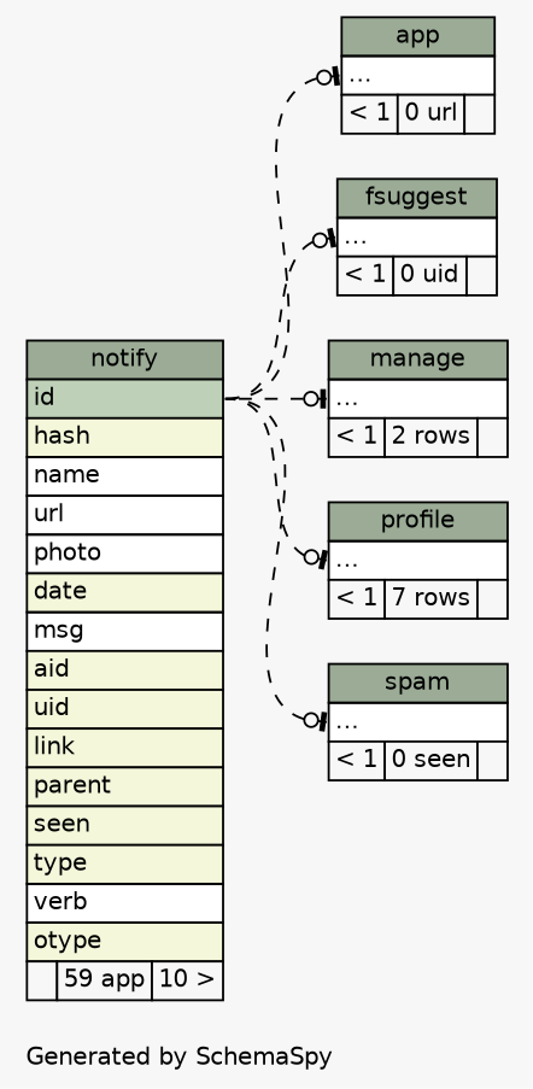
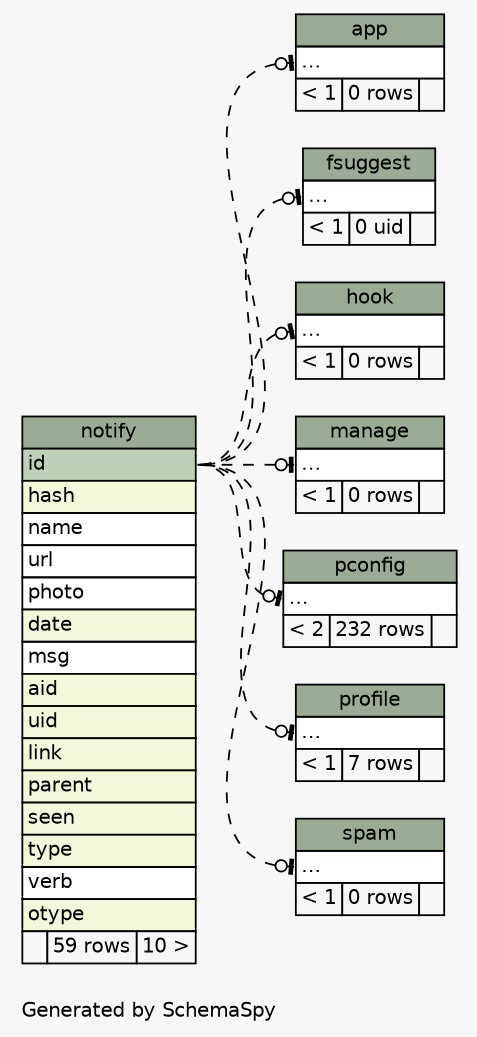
  digraph {
    bgcolor="#f7f7f7"
    fontname=Helvetica
    fontsize=11
    label="\nGenerated by SchemaSpy"
    labeljust=l
    nodesep=0.18
    rankdir=RL
    ranksep=0.46
    node [fontname=Helvetica fontsize=11 shape=plaintext]
    edge [arrowhead=none arrowsize=0.8 arrowtail=teeodot dir=back headport="id:e" style=dashed tailport="elipses:w"]
-   n1 [label=<     <TABLE BORDER="0" CELLBORDER="1" CELLSPACING="0" BGCOLOR="#ffffff">       <TR><TD COLSPAN="3" BGCOLOR="#9bab96" ALIGN="CENTER">notify</TD></TR>       <TR><TD PORT="id" COLSPAN="3" BGCOLOR="#bed1b8" ALIGN="LEFT">id</TD></TR>       <TR><TD PORT="hash" COLSPAN="3" BGCOLOR="#f4f7da" ALIGN="LEFT">hash</TD></TR>       <TR><TD PORT="name" COLSPAN="3" ALIGN="LEFT">name</TD></TR>       <TR><TD PORT="url" COLSPAN="3" ALIGN="LEFT">url</TD></TR>       <TR><TD PORT="photo" COLSPAN="3" ALIGN="LEFT">photo</TD></TR>       <TR><TD PORT="date" COLSPAN="3" BGCOLOR="#f4f7da" ALIGN="LEFT">date</TD></TR>       <TR><TD PORT="msg" COLSPAN="3" ALIGN="LEFT">msg</TD></TR>       <TR><TD PORT="aid" COLSPAN="3" BGCOLOR="#f4f7da" ALIGN="LEFT">aid</TD></TR>       <TR><TD PORT="uid" COLSPAN="3" BGCOLOR="#f4f7da" ALIGN="LEFT">uid</TD></TR>       <TR><TD PORT="link" COLSPAN="3" BGCOLOR="#f4f7da" ALIGN="LEFT">link</TD></TR>       <TR><TD PORT="parent" COLSPAN="3" BGCOLOR="#f4f7da" ALIGN="LEFT">parent</TD></TR>       <TR><TD PORT="seen" COLSPAN="3" BGCOLOR="#f4f7da" ALIGN="LEFT">seen</TD></TR>       <TR><TD PORT="type" COLSPAN="3" BGCOLOR="#f4f7da" ALIGN="LEFT">type</TD></TR>       <TR><TD PORT="verb" COLSPAN="3" ALIGN="LEFT">verb</TD></TR>       <TR><TD PORT="otype" COLSPAN="3" BGCOLOR="#f4f7da" ALIGN="LEFT">otype</TD></TR>       <TR><TD ALIGN="LEFT" BGCOLOR="#f7f7f7">  </TD><TD ALIGN="RIGHT" BGCOLOR="#f7f7f7">59 app</TD><TD ALIGN="RIGHT" BGCOLOR="#f7f7f7">10 &gt;</TD></TR>     </TABLE>>]
-   n2 [label=<     <TABLE BORDER="0" CELLBORDER="1" CELLSPACING="0" BGCOLOR="#ffffff">       <TR><TD COLSPAN="3" BGCOLOR="#9bab96" ALIGN="CENTER">app</TD></TR>       <TR><TD PORT="elipses" COLSPAN="3" ALIGN="LEFT">...</TD></TR>       <TR><TD ALIGN="LEFT" BGCOLOR="#f7f7f7">&lt; 1</TD><TD ALIGN="RIGHT" BGCOLOR="#f7f7f7">0 url</TD><TD ALIGN="RIGHT" BGCOLOR="#f7f7f7">  </TD></TR>     </TABLE>>]
+   n1 [label=<     <TABLE BORDER="0" CELLBORDER="1" CELLSPACING="0" BGCOLOR="#ffffff">       <TR><TD COLSPAN="3" BGCOLOR="#9bab96" ALIGN="CENTER">notify</TD></TR>       <TR><TD PORT="id" COLSPAN="3" BGCOLOR="#bed1b8" ALIGN="LEFT">id</TD></TR>       <TR><TD PORT="hash" COLSPAN="3" BGCOLOR="#f4f7da" ALIGN="LEFT">hash</TD></TR>       <TR><TD PORT="name" COLSPAN="3" ALIGN="LEFT">name</TD></TR>       <TR><TD PORT="url" COLSPAN="3" ALIGN="LEFT">url</TD></TR>       <TR><TD PORT="photo" COLSPAN="3" ALIGN="LEFT">photo</TD></TR>       <TR><TD PORT="date" COLSPAN="3" BGCOLOR="#f4f7da" ALIGN="LEFT">date</TD></TR>       <TR><TD PORT="msg" COLSPAN="3" ALIGN="LEFT">msg</TD></TR>       <TR><TD PORT="aid" COLSPAN="3" BGCOLOR="#f4f7da" ALIGN="LEFT">aid</TD></TR>       <TR><TD PORT="uid" COLSPAN="3" BGCOLOR="#f4f7da" ALIGN="LEFT">uid</TD></TR>       <TR><TD PORT="link" COLSPAN="3" BGCOLOR="#f4f7da" ALIGN="LEFT">link</TD></TR>       <TR><TD PORT="parent" COLSPAN="3" BGCOLOR="#f4f7da" ALIGN="LEFT">parent</TD></TR>       <TR><TD PORT="seen" COLSPAN="3" BGCOLOR="#f4f7da" ALIGN="LEFT">seen</TD></TR>       <TR><TD PORT="type" COLSPAN="3" BGCOLOR="#f4f7da" ALIGN="LEFT">type</TD></TR>       <TR><TD PORT="verb" COLSPAN="3" ALIGN="LEFT">verb</TD></TR>       <TR><TD PORT="otype" COLSPAN="3" BGCOLOR="#f4f7da" ALIGN="LEFT">otype</TD></TR>       <TR><TD ALIGN="LEFT" BGCOLOR="#f7f7f7">  </TD><TD ALIGN="RIGHT" BGCOLOR="#f7f7f7">59 rows</TD><TD ALIGN="RIGHT" BGCOLOR="#f7f7f7">10 &gt;</TD></TR>     </TABLE>>]
+   n2 [label=<     <TABLE BORDER="0" CELLBORDER="1" CELLSPACING="0" BGCOLOR="#ffffff">       <TR><TD COLSPAN="3" BGCOLOR="#9bab96" ALIGN="CENTER">app</TD></TR>       <TR><TD PORT="elipses" COLSPAN="3" ALIGN="LEFT">...</TD></TR>       <TR><TD ALIGN="LEFT" BGCOLOR="#f7f7f7">&lt; 1</TD><TD ALIGN="RIGHT" BGCOLOR="#f7f7f7">0 rows</TD><TD ALIGN="RIGHT" BGCOLOR="#f7f7f7">  </TD></TR>     </TABLE>>]
    n3 [label=<     <TABLE BORDER="0" CELLBORDER="1" CELLSPACING="0" BGCOLOR="#ffffff">       <TR><TD COLSPAN="3" BGCOLOR="#9bab96" ALIGN="CENTER">fsuggest</TD></TR>       <TR><TD PORT="elipses" COLSPAN="3" ALIGN="LEFT">...</TD></TR>       <TR><TD ALIGN="LEFT" BGCOLOR="#f7f7f7">&lt; 1</TD><TD ALIGN="RIGHT" BGCOLOR="#f7f7f7">0 uid</TD><TD ALIGN="RIGHT" BGCOLOR="#f7f7f7">  </TD></TR>     </TABLE>>]
-   n5 [label=<     <TABLE BORDER="0" CELLBORDER="1" CELLSPACING="0" BGCOLOR="#ffffff">       <TR><TD COLSPAN="3" BGCOLOR="#9bab96" ALIGN="CENTER">manage</TD></TR>       <TR><TD PORT="elipses" COLSPAN="3" ALIGN="LEFT">...</TD></TR>       <TR><TD ALIGN="LEFT" BGCOLOR="#f7f7f7">&lt; 1</TD><TD ALIGN="RIGHT" BGCOLOR="#f7f7f7">2 rows</TD><TD ALIGN="RIGHT" BGCOLOR="#f7f7f7">  </TD></TR>     </TABLE>>]
+   n4 [label=<     <TABLE BORDER="0" CELLBORDER="1" CELLSPACING="0" BGCOLOR="#ffffff">       <TR><TD COLSPAN="3" BGCOLOR="#9bab96" ALIGN="CENTER">hook</TD></TR>       <TR><TD PORT="elipses" COLSPAN="3" ALIGN="LEFT">...</TD></TR>       <TR><TD ALIGN="LEFT" BGCOLOR="#f7f7f7">&lt; 1</TD><TD ALIGN="RIGHT" BGCOLOR="#f7f7f7">0 rows</TD><TD ALIGN="RIGHT" BGCOLOR="#f7f7f7">  </TD></TR>     </TABLE>>]
+   n5 [label=<     <TABLE BORDER="0" CELLBORDER="1" CELLSPACING="0" BGCOLOR="#ffffff">       <TR><TD COLSPAN="3" BGCOLOR="#9bab96" ALIGN="CENTER">manage</TD></TR>       <TR><TD PORT="elipses" COLSPAN="3" ALIGN="LEFT">...</TD></TR>       <TR><TD ALIGN="LEFT" BGCOLOR="#f7f7f7">&lt; 1</TD><TD ALIGN="RIGHT" BGCOLOR="#f7f7f7">0 rows</TD><TD ALIGN="RIGHT" BGCOLOR="#f7f7f7">  </TD></TR>     </TABLE>>]
+   n6 [label=<     <TABLE BORDER="0" CELLBORDER="1" CELLSPACING="0" BGCOLOR="#ffffff">       <TR><TD COLSPAN="3" BGCOLOR="#9bab96" ALIGN="CENTER">pconfig</TD></TR>       <TR><TD PORT="elipses" COLSPAN="3" ALIGN="LEFT">...</TD></TR>       <TR><TD ALIGN="LEFT" BGCOLOR="#f7f7f7">&lt; 2</TD><TD ALIGN="RIGHT" BGCOLOR="#f7f7f7">232 rows</TD><TD ALIGN="RIGHT" BGCOLOR="#f7f7f7">  </TD></TR>     </TABLE>>]
    n7 [label=<     <TABLE BORDER="0" CELLBORDER="1" CELLSPACING="0" BGCOLOR="#ffffff">       <TR><TD COLSPAN="3" BGCOLOR="#9bab96" ALIGN="CENTER">profile</TD></TR>       <TR><TD PORT="elipses" COLSPAN="3" ALIGN="LEFT">...</TD></TR>       <TR><TD ALIGN="LEFT" BGCOLOR="#f7f7f7">&lt; 1</TD><TD ALIGN="RIGHT" BGCOLOR="#f7f7f7">7 rows</TD><TD ALIGN="RIGHT" BGCOLOR="#f7f7f7">  </TD></TR>     </TABLE>>]
-   n8 [label=<     <TABLE BORDER="0" CELLBORDER="1" CELLSPACING="0" BGCOLOR="#ffffff">       <TR><TD COLSPAN="3" BGCOLOR="#9bab96" ALIGN="CENTER">spam</TD></TR>       <TR><TD PORT="elipses" COLSPAN="3" ALIGN="LEFT">...</TD></TR>       <TR><TD ALIGN="LEFT" BGCOLOR="#f7f7f7">&lt; 1</TD><TD ALIGN="RIGHT" BGCOLOR="#f7f7f7">0 seen</TD><TD ALIGN="RIGHT" BGCOLOR="#f7f7f7">  </TD></TR>     </TABLE>>]
+   n8 [label=<     <TABLE BORDER="0" CELLBORDER="1" CELLSPACING="0" BGCOLOR="#ffffff">       <TR><TD COLSPAN="3" BGCOLOR="#9bab96" ALIGN="CENTER">spam</TD></TR>       <TR><TD PORT="elipses" COLSPAN="3" ALIGN="LEFT">...</TD></TR>       <TR><TD ALIGN="LEFT" BGCOLOR="#f7f7f7">&lt; 1</TD><TD ALIGN="RIGHT" BGCOLOR="#f7f7f7">0 rows</TD><TD ALIGN="RIGHT" BGCOLOR="#f7f7f7">  </TD></TR>     </TABLE>>]
    n2 -> n1
    n3 -> n1
+   n4 -> n1
    n5 -> n1
+   n6 -> n1
    n7 -> n1
    n8 -> n1
  }
